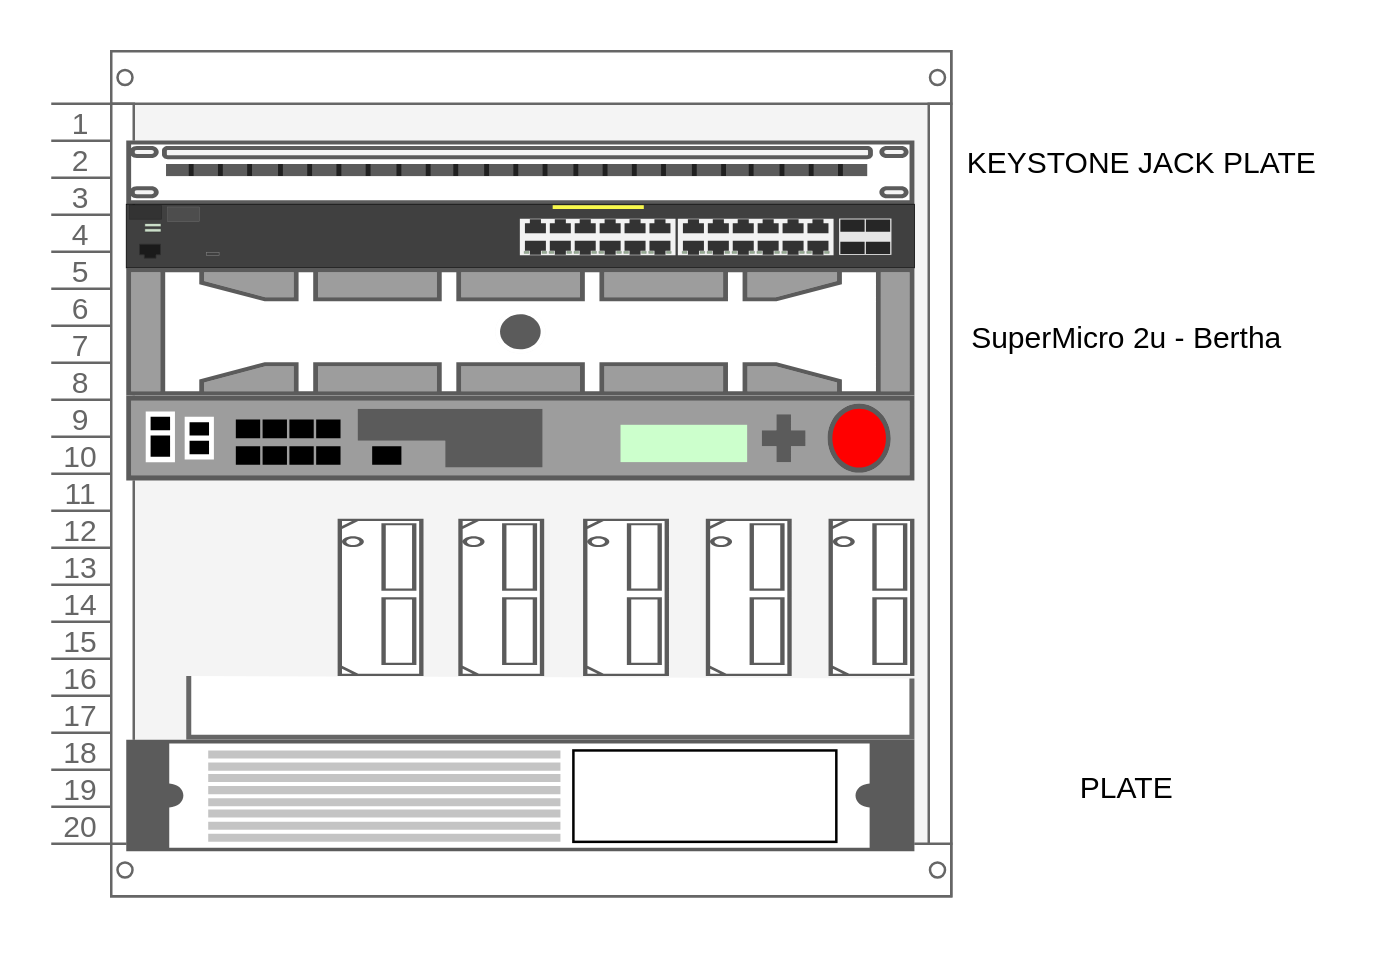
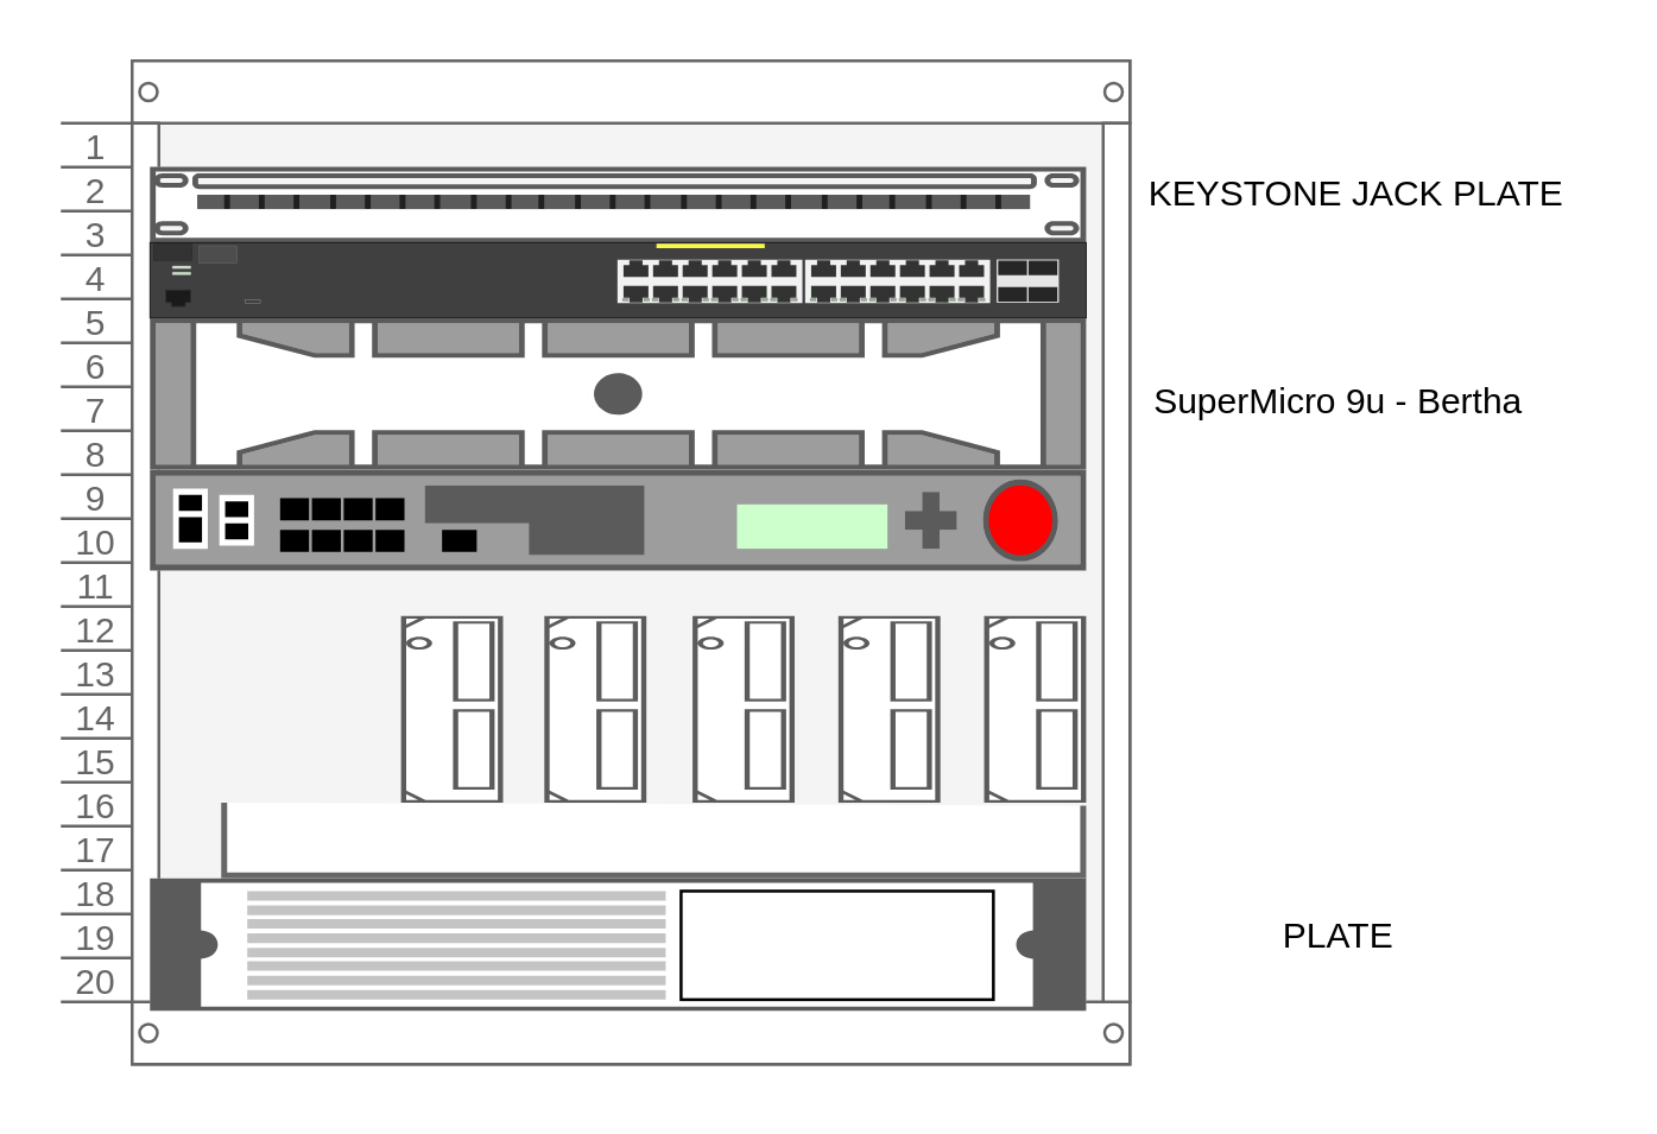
  <mxCell id="0" />
  <mxCell id="1" parent="0" />
  <mxCell id="2" value="KEYSTONE JACK PLATE" style="text;html=1;align=center;verticalAlign=middle;resizable=0;points=[];autosize=1;strokeColor=none;fillColor=none;" vertex="1" parent="1"><mxGeometry x="376" y="50" width="160" height="30" as="geometry" /></mxCell>
  <mxCell id="3" value="" style="group" vertex="1" connectable="0" parent="1"><mxGeometry x="20" width="360" height="340" as="geometry" y="20" /></mxCell>
  <mxCell id="4" value="" style="strokeColor=#666666;html=1;verticalLabelPosition=bottom;labelBackgroundColor=#ffffff;verticalAlign=top;outlineConnect=0;shadow=0;dashed=0;shape=mxgraph.rackGeneral.rackCabinet3;fillColor2=#f4f4f4;container=0;collapsible=0;childLayout=rack;allowGaps=1;marginLeft=33;marginRight=9;marginTop=21;marginBottom=22;textColor=#666666;numDisp=ascend;" vertex="1" parent="3"><mxGeometry width="360" height="340" as="geometry" /></mxCell>
  <mxCell id="5" value="" style="strokeColor=#666666;html=1;labelPosition=right;align=left;spacingLeft=15;shadow=0;dashed=0;outlineConnect=0;shape=mxgraph.rack.dell.poweredge_m620;" vertex="1" parent="3"><mxGeometry x="310.909" y="187.0" width="34.364" height="62.9" as="geometry" /></mxCell>
  <mxCell id="6" value="" style="strokeColor=#666666;html=1;labelPosition=right;align=left;spacingLeft=15;shadow=0;dashed=0;outlineConnect=0;shape=mxgraph.rack.general.cat5e_rack_mount_patch_panel_24_ports;" vertex="1" parent="3"><mxGeometry x="30" y="35.7" width="315.27" height="25.5" as="geometry" /></mxCell>
  <mxCell id="7" value="" style="html=1;verticalLabelPosition=bottom;verticalAlign=top;outlineConnect=0;shadow=0;dashed=0;shape=mxgraph.rack.hpe_aruba.switches.j9773a_2530_24g_poeplus_switch;" vertex="1" parent="3"><mxGeometry x="30" y="61.2" width="315.27" height="25.5" as="geometry" /></mxCell>
  <mxCell id="8" value="" style="strokeColor=#666666;html=1;labelPosition=right;align=left;spacingLeft=15;shadow=0;dashed=0;outlineConnect=0;shape=mxgraph.rack.dell.dell_poweredge_2u;" vertex="1" parent="3"><mxGeometry x="30" y="86.7" width="315.27" height="51" as="geometry" /></mxCell>
  <mxCell id="9" value="" style="strokeColor=#666666;html=1;labelPosition=right;align=left;spacingLeft=15;shadow=0;dashed=0;outlineConnect=0;shape=mxgraph.rack.f5.big_ip_2x00;" vertex="1" parent="3"><mxGeometry x="30" y="137.7" width="315.27" height="34" as="geometry" /></mxCell>
  <mxCell id="10" value="" style="strokeColor=#666666;html=1;labelPosition=right;align=left;spacingLeft=15;shadow=0;dashed=0;outlineConnect=0;shape=mxgraph.rackGeneral.shelf;container=1;collapsible=0" vertex="1" parent="3"><mxGeometry x="54" y="249.9" width="291.273" height="25.5" as="geometry" /></mxCell>
  <mxCell id="11" value="" style="shape=mxgraph.rack.apc.apc_smart_ups_1000-3000_va_2u;html=1;labelPosition=right;align=left;spacingLeft=15;dashed=0;shadow=0;fillColor=#ffffff;" vertex="1" parent="3"><mxGeometry x="30" y="275.4" width="315.27" height="44.6" as="geometry" /></mxCell>
  <mxCell id="12" value="" style="strokeColor=#666666;html=1;labelPosition=right;align=left;spacingLeft=15;shadow=0;dashed=0;outlineConnect=0;shape=mxgraph.rack.dell.poweredge_m620;" vertex="1" parent="3"><mxGeometry x="261.818" y="187.0" width="34.364" height="62.9" as="geometry" /></mxCell>
  <mxCell id="13" value="" style="strokeColor=#666666;html=1;labelPosition=right;align=left;spacingLeft=15;shadow=0;dashed=0;outlineConnect=0;shape=mxgraph.rack.dell.poweredge_m620;" vertex="1" parent="3"><mxGeometry x="212.727" y="187.0" width="34.364" height="62.9" as="geometry" /></mxCell>
  <mxCell id="14" value="" style="strokeColor=#666666;html=1;labelPosition=right;align=left;spacingLeft=15;shadow=0;dashed=0;outlineConnect=0;shape=mxgraph.rack.dell.poweredge_m620;" vertex="1" parent="3"><mxGeometry x="162.818" y="187.0" width="34.364" height="62.9" as="geometry" /></mxCell>
  <mxCell id="15" value="" style="strokeColor=#666666;html=1;labelPosition=right;align=left;spacingLeft=15;shadow=0;dashed=0;outlineConnect=0;shape=mxgraph.rack.dell.poweredge_m620;" vertex="1" parent="3"><mxGeometry x="114.545" y="187.0" width="34.364" height="62.9" as="geometry" /></mxCell>
- <mxCell id="16" value="SuperMicro 2u - Bertha" style="text;html=1;align=center;verticalAlign=middle;resizable=0;points=[];autosize=1;strokeColor=none;fillColor=none;" vertex="1" parent="1"><mxGeometry x="375" y="120" width="150" height="30" as="geometry" /></mxCell>
+ <mxCell id="16" value="SuperMicro 9u - Bertha" style="text;html=1;align=center;verticalAlign=middle;resizable=0;points=[];autosize=1;strokeColor=none;fillColor=none;" vertex="1" parent="1"><mxGeometry x="375" y="120" width="150" height="30" as="geometry" /></mxCell>
  <mxCell id="17" value="PLATE" style="text;html=1;align=center;verticalAlign=middle;resizable=0;points=[];autosize=1;strokeColor=none;fillColor=none;" vertex="1" parent="1"><mxGeometry x="425" y="300" width="50" height="30" as="geometry" /></mxCell>
